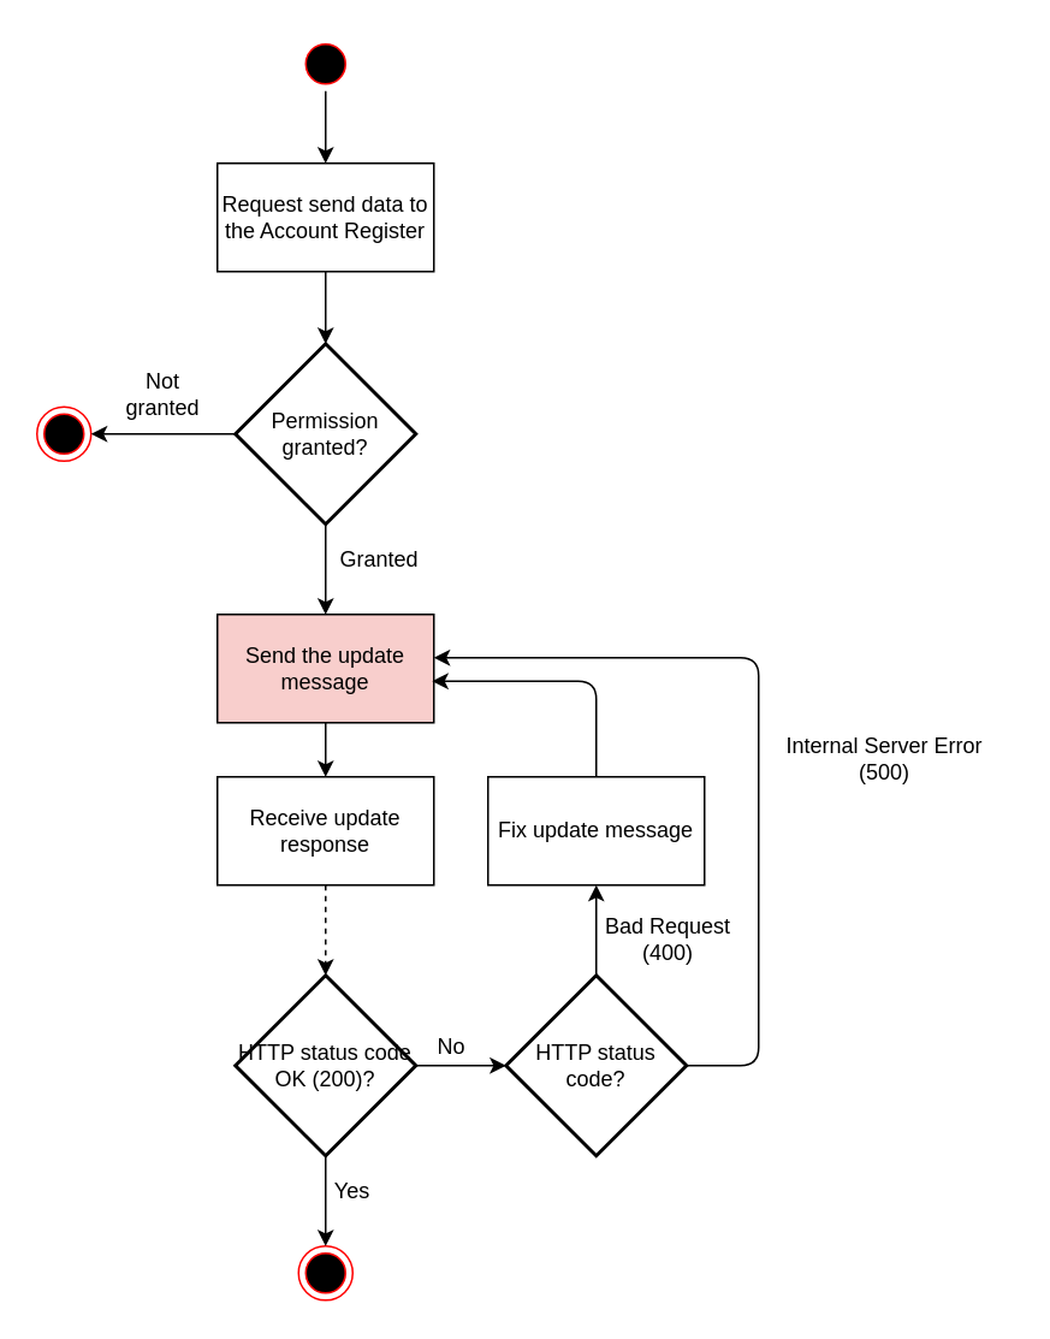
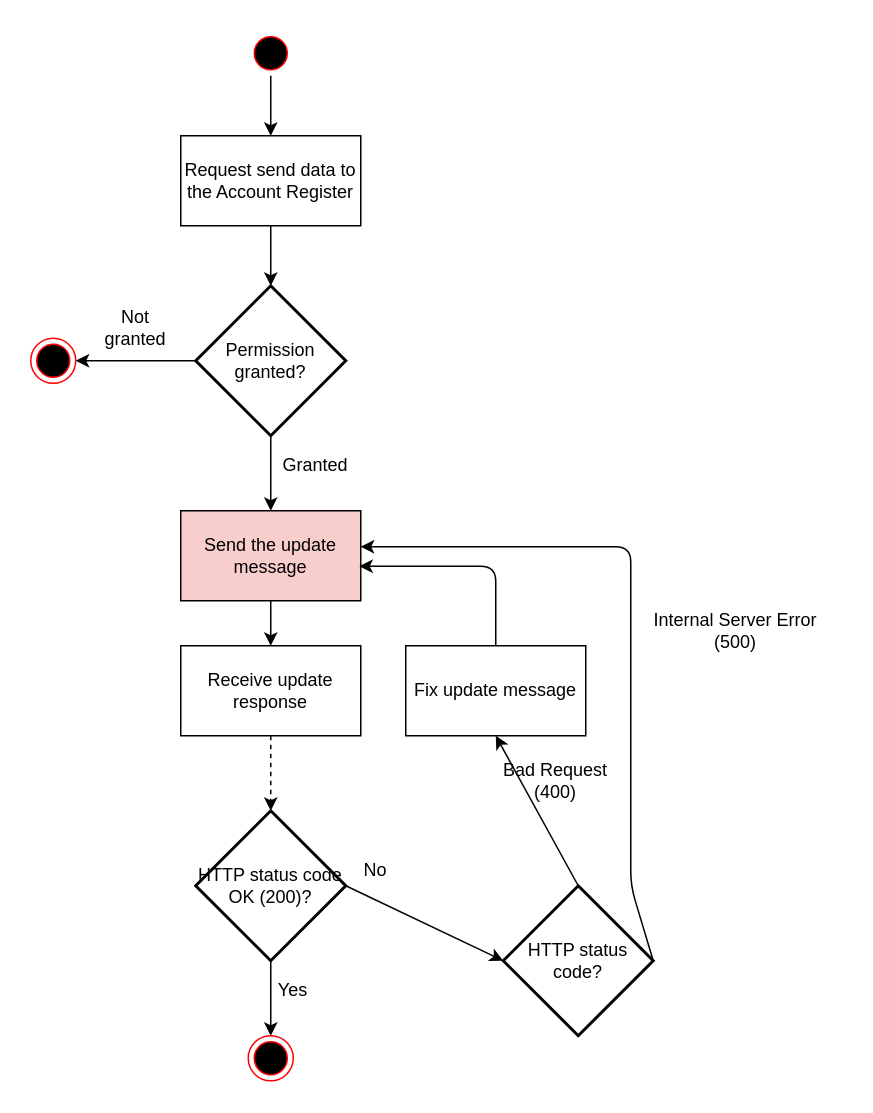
  <mxCell id="0" />
  <mxCell id="1" parent="0" />
  <mxCell id="2" value="" style="edgeStyle=orthogonalEdgeStyle;rounded=0;orthogonalLoop=1;jettySize=auto;html=1;exitX=0.5;exitY=1;exitDx=0;exitDy=0;" edge="1" parent="1" source="3" target="7"><mxGeometry relative="1" as="geometry"><mxPoint x="390" y="50" as="sourcePoint" /></mxGeometry></mxCell>
  <mxCell id="3" value="" style="ellipse;html=1;shape=startState;fillColor=#000000;strokeColor=#ff0000;" parent="1" vertex="1"><mxGeometry x="165" y="20" width="30" height="30" as="geometry" /></mxCell>
  <mxCell id="4" value="" style="ellipse;html=1;shape=endState;fillColor=#000000;strokeColor=#ff0000;" parent="1" vertex="1"><mxGeometry x="20" y="225" width="30" height="30" as="geometry" /></mxCell>
  <mxCell id="5" style="edgeStyle=orthogonalEdgeStyle;rounded=0;orthogonalLoop=1;jettySize=auto;html=1;exitX=0.5;exitY=0;exitDx=0;exitDy=0;entryX=0.5;entryY=0;entryDx=0;entryDy=0;" parent="1" source="6" target="6" edge="1"><mxGeometry relative="1" as="geometry"><mxPoint x="160" y="660" as="targetPoint" /></mxGeometry></mxCell>
  <mxCell id="6" value="" style="ellipse;html=1;shape=endState;fillColor=#000000;strokeColor=#ff0000;" parent="1" vertex="1"><mxGeometry x="165" y="690" width="30" height="30" as="geometry" /></mxCell>
  <mxCell id="7" value="Request send data to the Account Register" style="rounded=0;whiteSpace=wrap;html=1;" vertex="1" parent="1"><mxGeometry x="120" y="90" width="120" height="60" as="geometry" /></mxCell>
  <mxCell id="8" value="Permission granted?" style="strokeWidth=2;html=1;shape=mxgraph.flowchart.decision;whiteSpace=wrap;direction=south;" vertex="1" parent="1"><mxGeometry x="130" y="190" width="100" height="100" as="geometry" /></mxCell>
  <mxCell id="9" value="Send the update message" style="rounded=0;whiteSpace=wrap;html=1;fillColor=#f8cecc;" vertex="1" parent="1"><mxGeometry x="120" y="340" width="120" height="60" as="geometry" /></mxCell>
  <mxCell id="10" value="HTTP status code OK (200)?" style="strokeWidth=2;html=1;shape=mxgraph.flowchart.decision;whiteSpace=wrap;verticalAlign=middle;" vertex="1" parent="1"><mxGeometry x="130" y="540" width="100" height="100" as="geometry" /></mxCell>
  <mxCell id="11" value="" style="endArrow=classic;html=1;exitX=0.5;exitY=1;exitDx=0;exitDy=0;exitPerimeter=0;entryX=0.5;entryY=0;entryDx=0;entryDy=0;" edge="1" parent="1" source="10" target="6"><mxGeometry width="50" height="50" relative="1" as="geometry"><mxPoint x="-25" y="780" as="sourcePoint" /><mxPoint x="145" y="570" as="targetPoint" /></mxGeometry></mxCell>
  <mxCell id="12" value="" style="endArrow=classic;html=1;exitX=0.5;exitY=1;exitDx=0;exitDy=0;entryX=0.5;entryY=0;entryDx=0;entryDy=0;" edge="1" parent="1" source="9" target="18"><mxGeometry width="50" height="50" relative="1" as="geometry"><mxPoint x="270" y="420" as="sourcePoint" /><mxPoint x="179" y="430" as="targetPoint" /></mxGeometry></mxCell>
  <mxCell id="13" value="" style="endArrow=classic;html=1;exitX=1;exitY=0.5;exitDx=0;exitDy=0;exitPerimeter=0;" edge="1" parent="1" source="8" target="9"><mxGeometry width="50" height="50" relative="1" as="geometry"><mxPoint x="179" y="290" as="sourcePoint" /><mxPoint x="70" y="310" as="targetPoint" /></mxGeometry></mxCell>
  <mxCell id="14" value="" style="endArrow=classic;html=1;exitX=0.5;exitY=1;exitDx=0;exitDy=0;entryX=0;entryY=0.5;entryDx=0;entryDy=0;entryPerimeter=0;" edge="1" parent="1" source="7" target="8"><mxGeometry width="50" height="50" relative="1" as="geometry"><mxPoint x="179" y="160" as="sourcePoint" /><mxPoint x="390" y="200" as="targetPoint" /></mxGeometry></mxCell>
  <mxCell id="15" value="" style="endArrow=classic;html=1;entryX=1;entryY=0.5;entryDx=0;entryDy=0;exitX=0.5;exitY=1;exitDx=0;exitDy=0;exitPerimeter=0;verticalAlign=bottom;" edge="1" parent="1" source="8" target="4"><mxGeometry width="50" height="50" relative="1" as="geometry"><mxPoint x="130" y="250" as="sourcePoint" /><mxPoint x="70" y="240" as="targetPoint" /></mxGeometry></mxCell>
  <mxCell id="16" value="Not granted" style="text;html=1;strokeColor=none;fillColor=none;align=center;verticalAlign=bottom;whiteSpace=wrap;rounded=0;" vertex="1" parent="1"><mxGeometry x="70" y="215" width="40" height="20" as="geometry" /></mxCell>
  <mxCell id="17" value="Granted" style="text;html=1;strokeColor=none;fillColor=none;align=center;verticalAlign=middle;whiteSpace=wrap;rounded=0;" vertex="1" parent="1"><mxGeometry x="190" y="300" width="40" height="20" as="geometry" /></mxCell>
  <mxCell id="18" value="Receive update response" style="rounded=0;whiteSpace=wrap;html=1;" vertex="1" parent="1"><mxGeometry x="120" y="430" width="120" height="60" as="geometry" /></mxCell>
  <mxCell id="19" value="" style="endArrow=classic;html=1;exitX=0.5;exitY=1;exitDx=0;exitDy=0;entryX=0.5;entryY=0;entryDx=0;entryDy=0;entryPerimeter=0;dashed=1;" edge="1" parent="1" source="18" target="10"><mxGeometry width="50" height="50" relative="1" as="geometry"><mxPoint x="179" y="490" as="sourcePoint" /><mxPoint x="179" y="520" as="targetPoint" /></mxGeometry></mxCell>
  <mxCell id="20" value="No" style="text;html=1;strokeColor=none;fillColor=none;align=center;verticalAlign=middle;whiteSpace=wrap;rounded=0;" vertex="1" parent="1"><mxGeometry x="230" y="570" width="40" height="20" as="geometry" /></mxCell>
  <mxCell id="21" value="Yes" style="text;html=1;strokeColor=none;fillColor=none;align=center;verticalAlign=middle;whiteSpace=wrap;rounded=0;" vertex="1" parent="1"><mxGeometry x="175" y="650" width="40" height="20" as="geometry" /></mxCell>
- <mxCell id="22" value="HTTP status code?" style="strokeWidth=2;html=1;shape=mxgraph.flowchart.decision;whiteSpace=wrap;" vertex="1" parent="1"><mxGeometry x="280" y="540" width="100" height="100" as="geometry" /></mxCell>
+ <mxCell id="22" value="HTTP status code?" style="strokeWidth=2;html=1;shape=mxgraph.flowchart.decision;whiteSpace=wrap;" vertex="1" parent="1"><mxGeometry x="335" y="590" width="100" height="100" as="geometry" /></mxCell>
  <mxCell id="23" value="" style="endArrow=classic;html=1;exitX=1;exitY=0.5;exitDx=0;exitDy=0;exitPerimeter=0;entryX=0;entryY=0.5;entryDx=0;entryDy=0;entryPerimeter=0;" edge="1" parent="1" source="10" target="22"><mxGeometry width="50" height="50" relative="1" as="geometry"><mxPoint x="20" y="790" as="sourcePoint" /><mxPoint x="70" y="740" as="targetPoint" /></mxGeometry></mxCell>
  <mxCell id="24" value="Fix update message" style="rounded=0;whiteSpace=wrap;html=1;" vertex="1" parent="1"><mxGeometry x="270" y="430" width="120" height="60" as="geometry" /></mxCell>
  <mxCell id="25" value="" style="endArrow=classic;html=1;entryX=0.5;entryY=1;entryDx=0;entryDy=0;exitX=0.5;exitY=0;exitDx=0;exitDy=0;exitPerimeter=0;" edge="1" parent="1" source="22" target="24"><mxGeometry width="50" height="50" relative="1" as="geometry"><mxPoint x="320" y="590" as="sourcePoint" /><mxPoint x="440" y="600" as="targetPoint" /></mxGeometry></mxCell>
  <mxCell id="26" value="" style="endArrow=classic;html=1;entryX=0.992;entryY=0.617;entryDx=0;entryDy=0;entryPerimeter=0;exitX=0.5;exitY=0;exitDx=0;exitDy=0;" edge="1" parent="1" source="24" target="9"><mxGeometry width="50" height="50" relative="1" as="geometry"><mxPoint x="540" y="360" as="sourcePoint" /><mxPoint x="241" y="379" as="targetPoint" /><Array as="points"><mxPoint x="330" y="377" /></Array></mxGeometry></mxCell>
  <mxCell id="27" value="Bad Request (400)" style="text;html=1;strokeColor=none;fillColor=none;align=center;verticalAlign=middle;whiteSpace=wrap;rounded=0;" vertex="1" parent="1"><mxGeometry x="330" y="510" width="80" height="20" as="geometry" /></mxCell>
  <mxCell id="28" value="" style="endArrow=classic;html=1;entryX=1;entryY=0.4;entryDx=0;entryDy=0;entryPerimeter=0;exitX=1;exitY=0.5;exitDx=0;exitDy=0;exitPerimeter=0;" edge="1" parent="1" source="22" target="9"><mxGeometry width="50" height="50" relative="1" as="geometry"><mxPoint x="390" y="670" as="sourcePoint" /><mxPoint x="440" y="620" as="targetPoint" /><Array as="points"><mxPoint x="420" y="590" /><mxPoint x="420" y="480" /><mxPoint x="420" y="364" /></Array></mxGeometry></mxCell>
  <mxCell id="29" value="Internal Server Error (500)" style="text;html=1;strokeColor=none;fillColor=none;align=center;verticalAlign=middle;whiteSpace=wrap;rounded=0;" vertex="1" parent="1"><mxGeometry x="420" y="410" width="140" height="20" as="geometry" /></mxCell>
